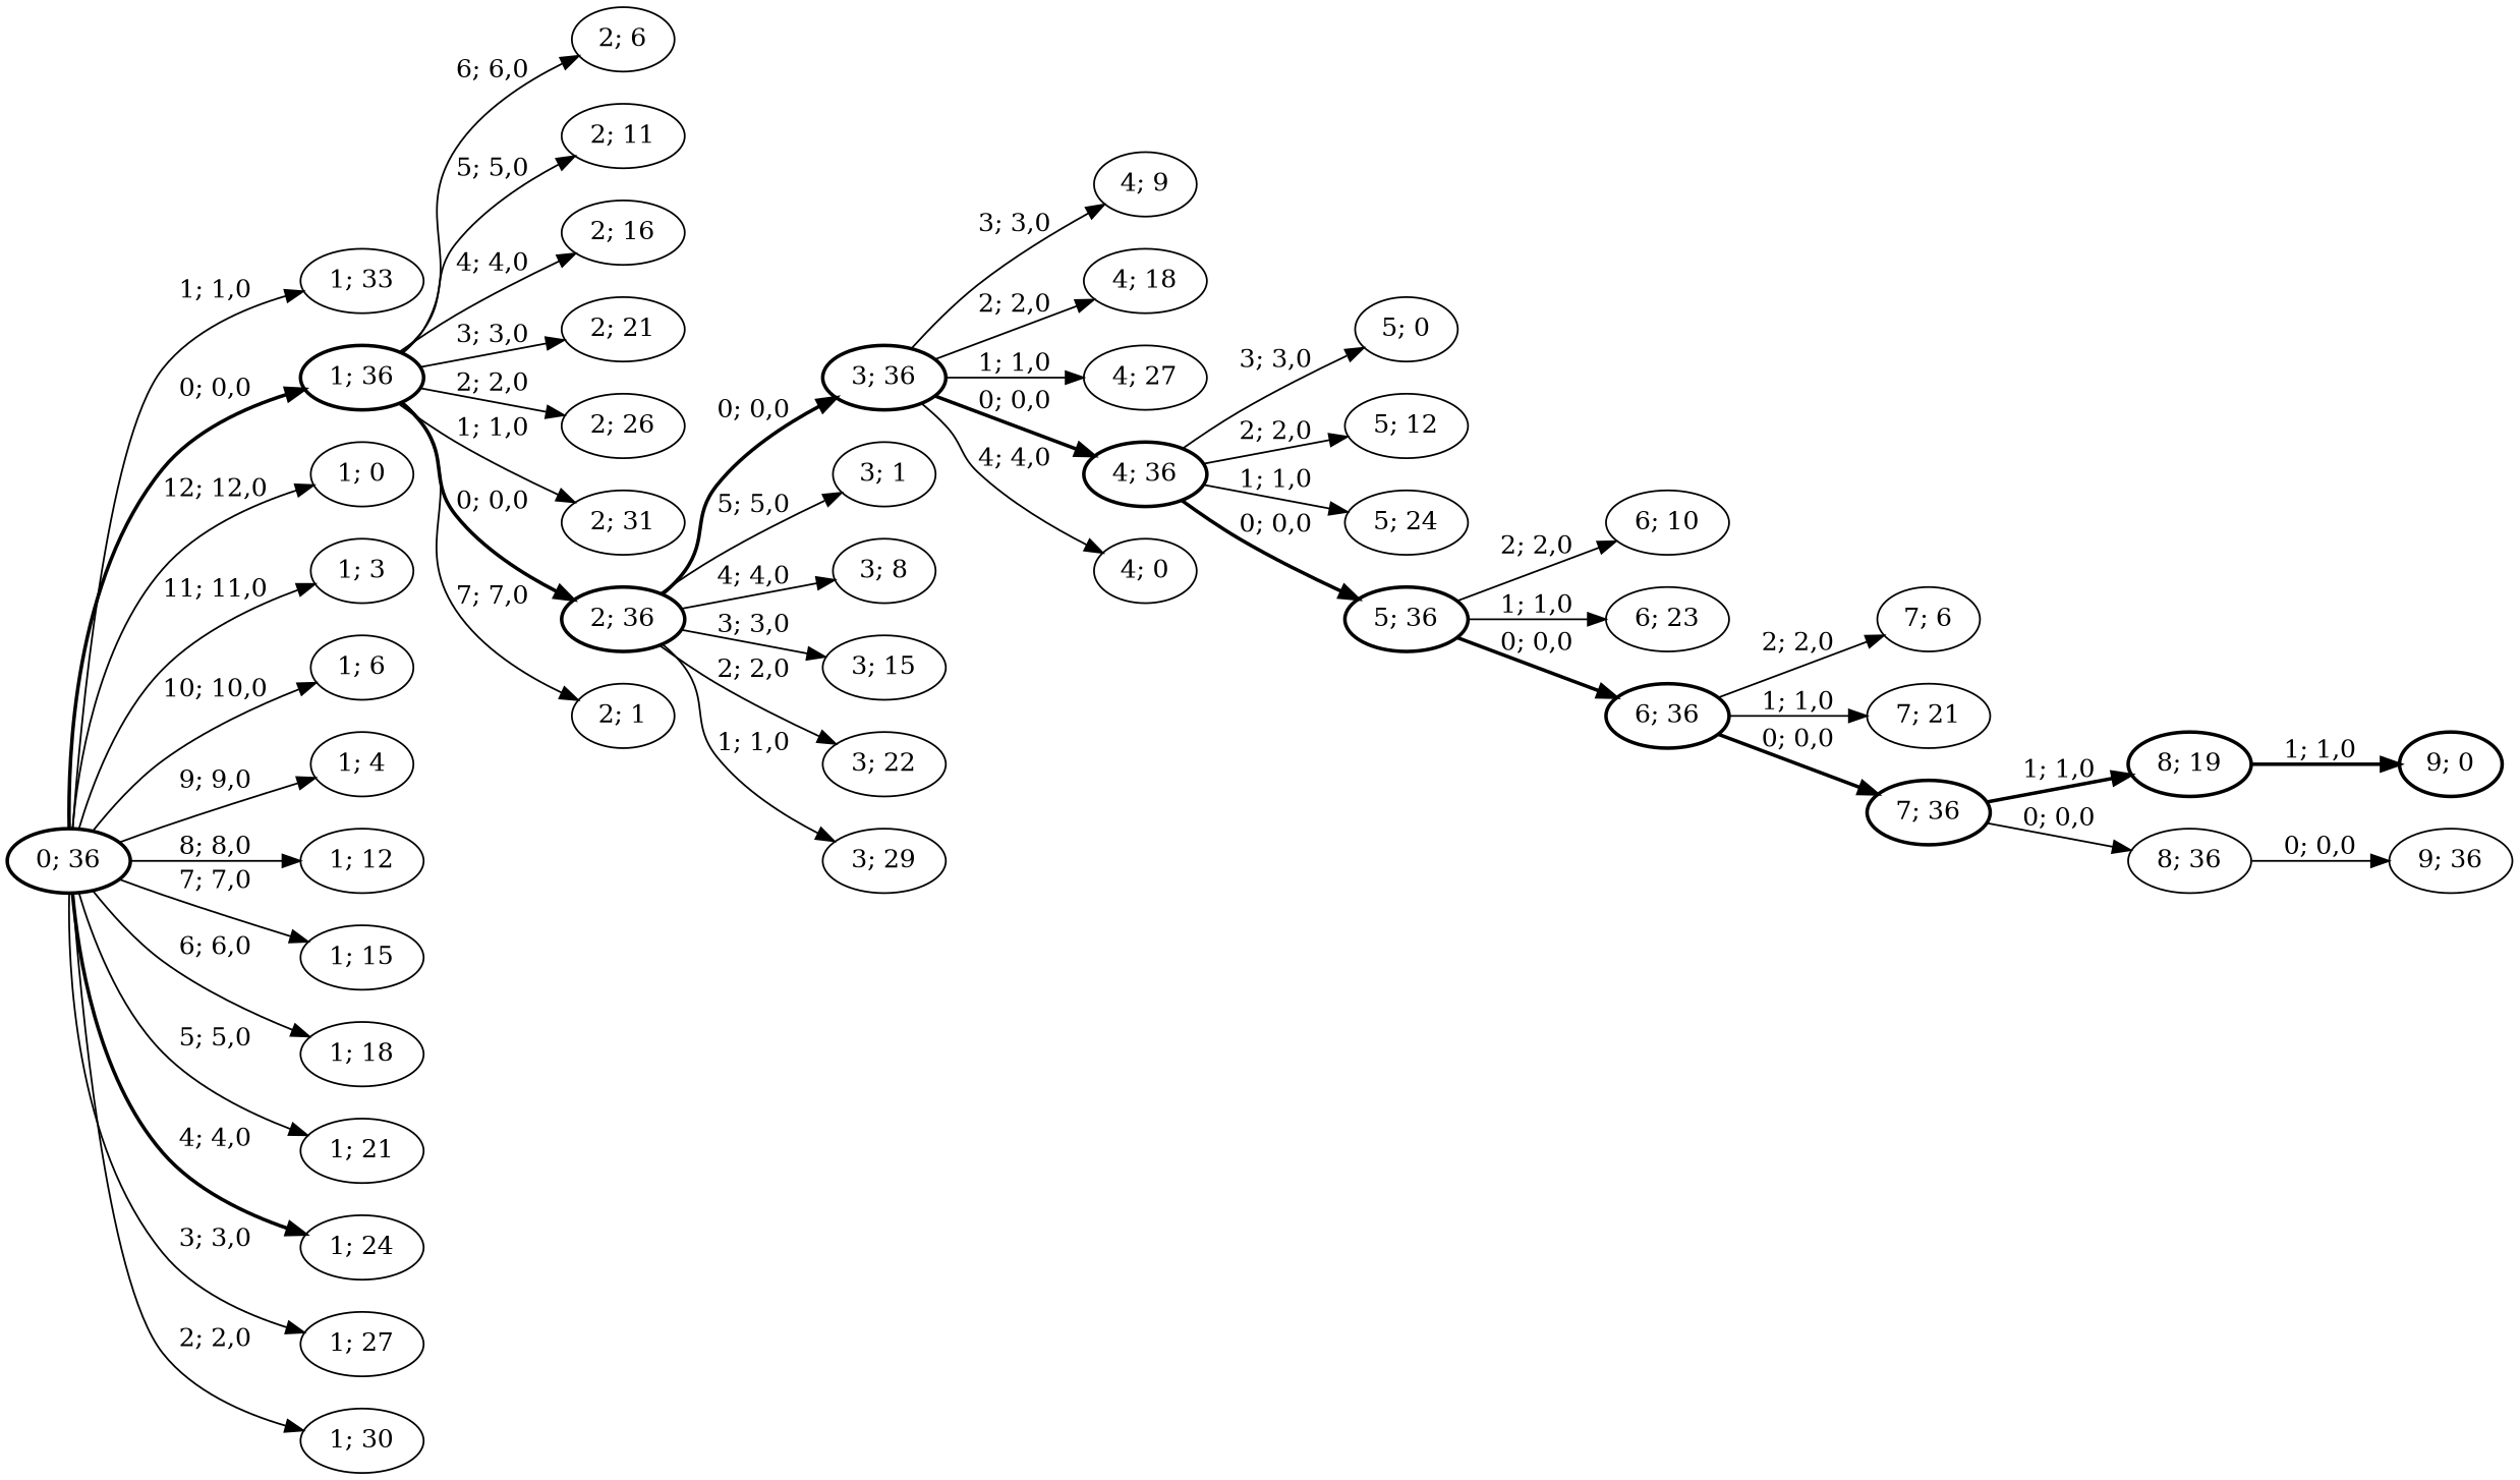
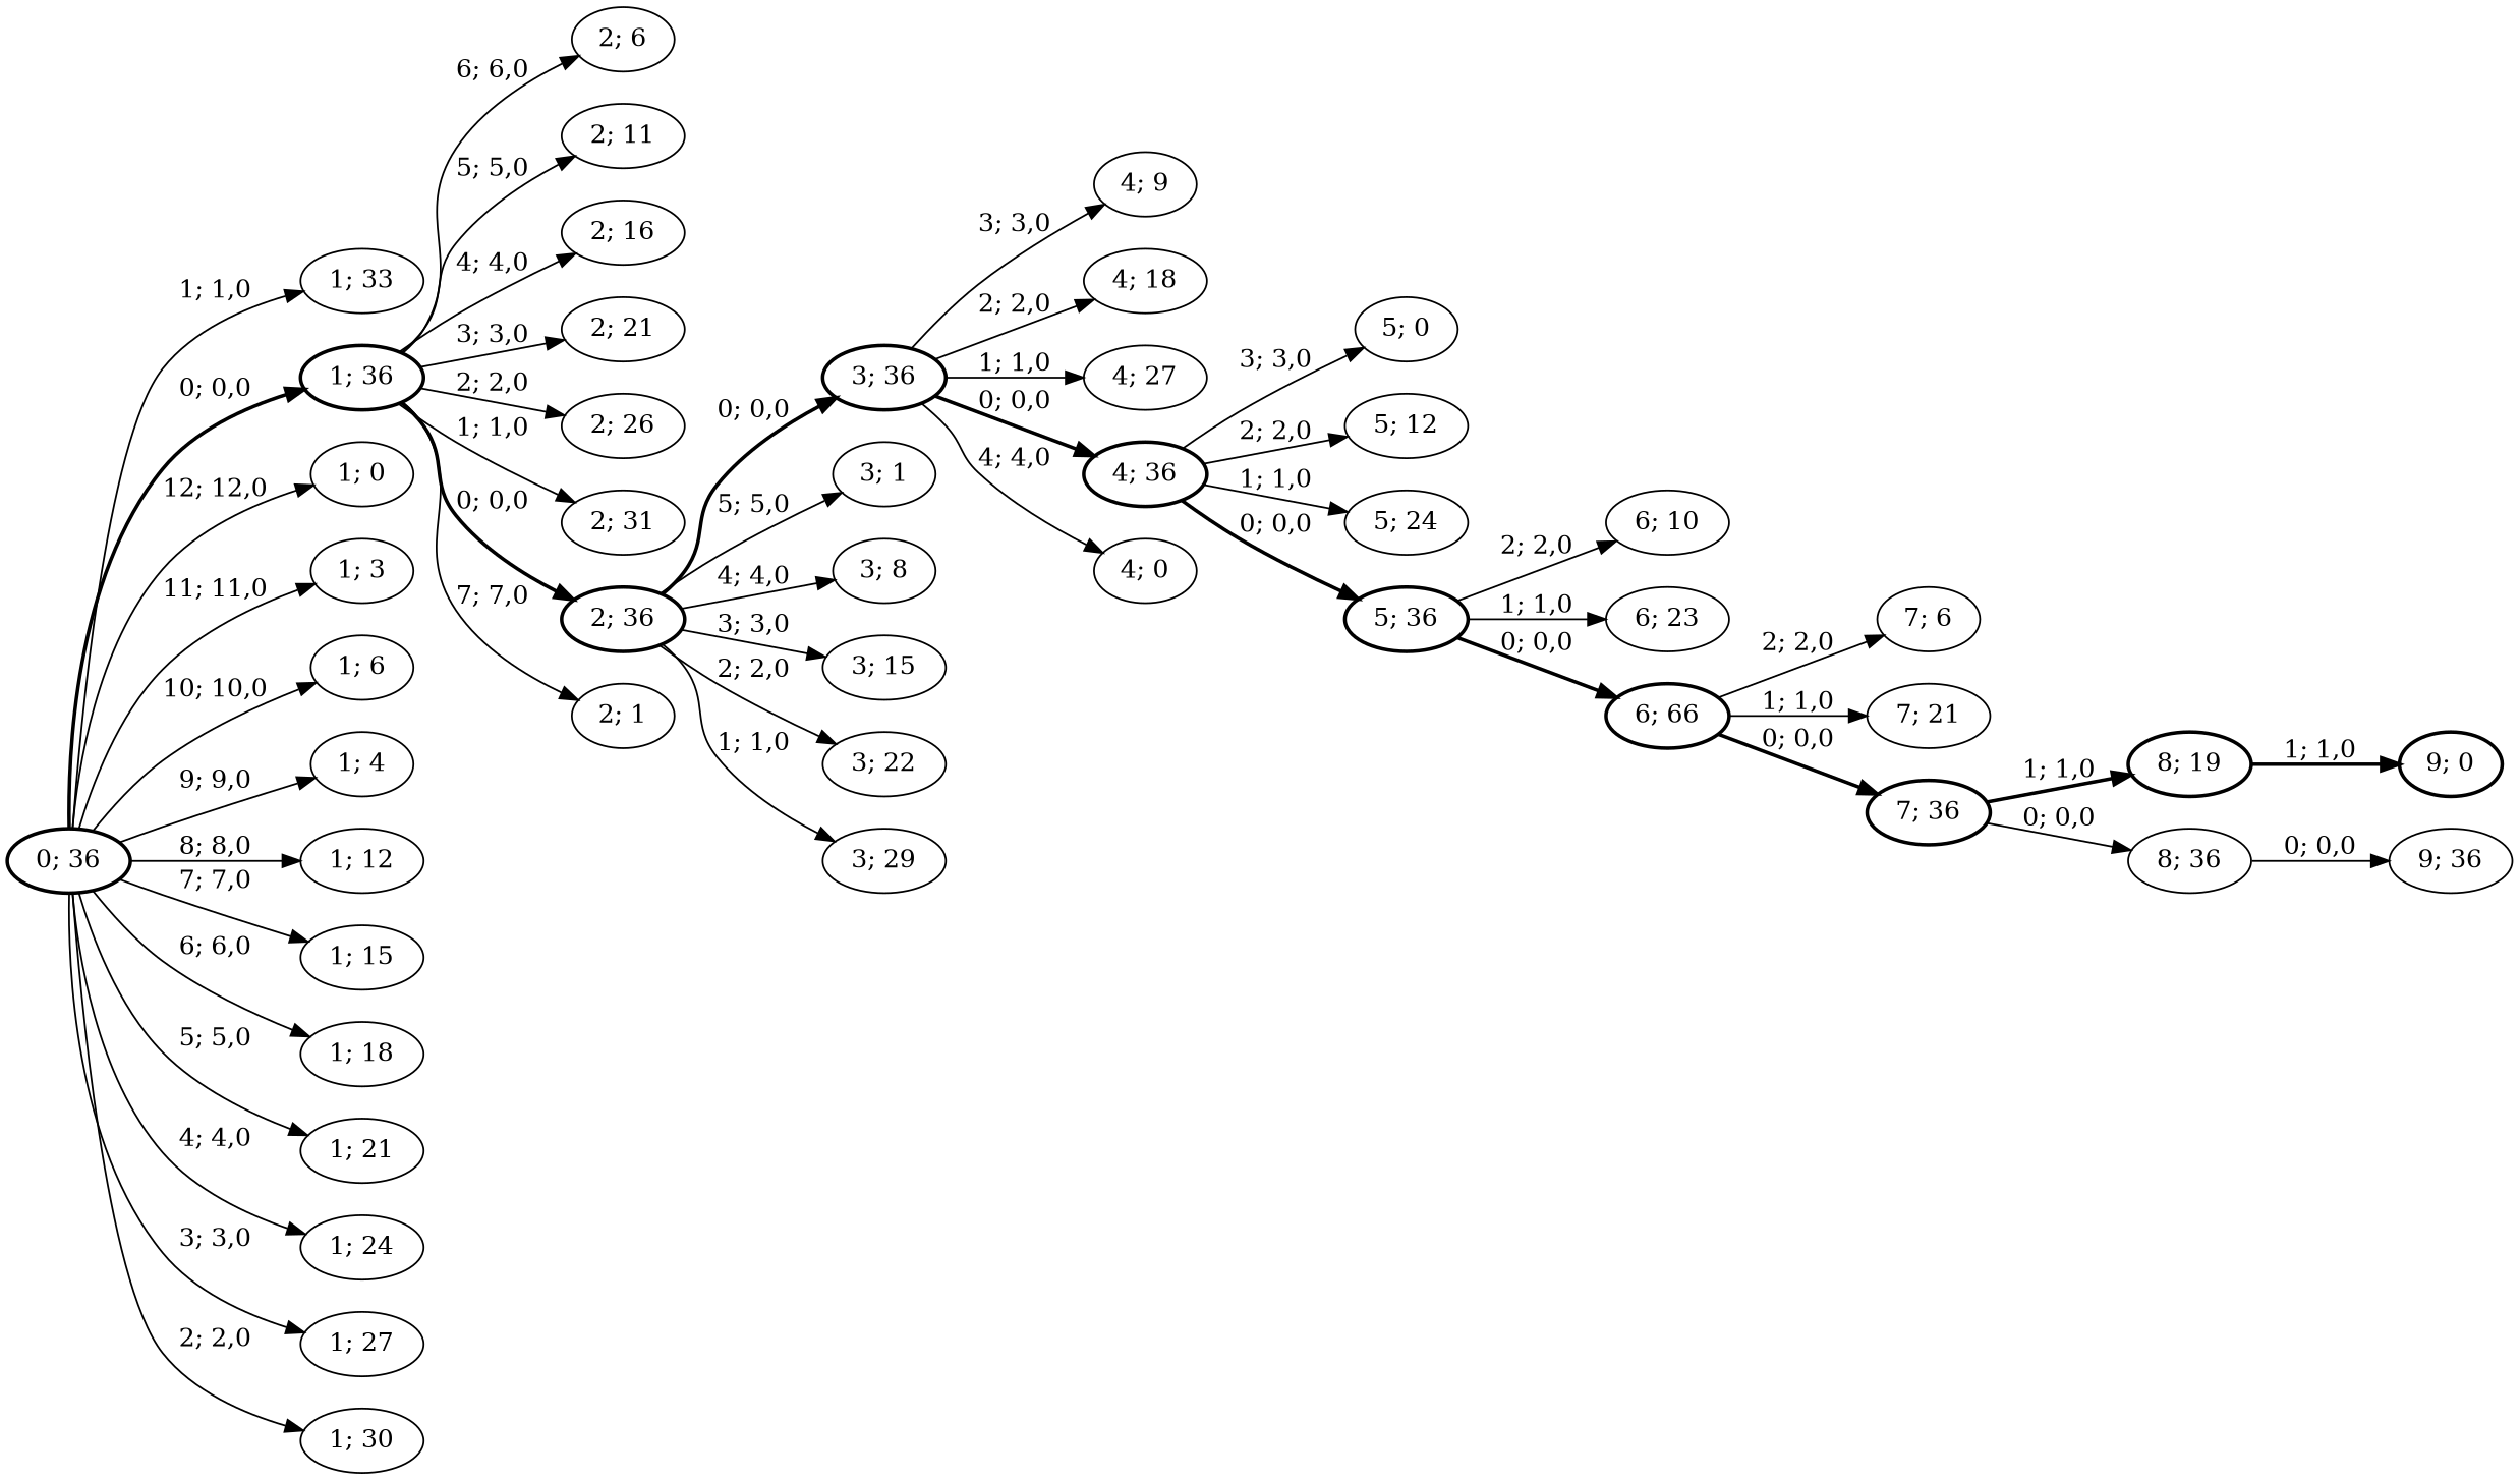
  strict digraph {
    rankdir=LR
    node [style=solid]
    edge [style=solid]
    n1 [label="1; 33"]
    n2 [label="3; 36" style=bold]
    n3 [label="4; 9"]
    n4 [label="4; 18"]
    n5 [label="4; 27"]
    n6 [label="4; 36" style=bold]
    n7 [label="4; 0"]
    n8 [label="5; 0"]
    n9 [label="5; 12"]
    n10 [label="5; 24"]
    n11 [label="5; 36" style=bold]
    n12 [label="1; 36" style=bold]
    n13 [label="2; 6"]
    n14 [label="2; 11"]
    n15 [label="2; 16"]
    n16 [label="2; 21"]
    n17 [label="2; 26"]
    n18 [label="2; 31"]
    n19 [label="2; 36" style=bold]
    n20 [label="2; 1"]
    n21 [label="3; 1"]
    n22 [label="3; 8"]
    n23 [label="3; 15"]
    n24 [label="3; 22"]
    n25 [label="3; 29"]
    n26 [label="6; 10"]
    n27 [label="8; 19" style=bold]
    n28 [label="9; 0" style=bold]
    n29 [label="6; 23"]
    n30 [label="8; 36"]
    n31 [label="9; 36"]
-   n32 [label="6; 36" style=bold]
+   n32 [label="6; 66" style=bold]
    n33 [label="7; 6"]
    n34 [label="7; 21"]
    n35 [label="7; 36" style=bold]
    n36 [label="1; 0"]
    n37 [label="1; 3"]
    n38 [label="0; 36" style=bold]
    n39 [label="1; 6"]
    n40 [label="1; 4"]
    n41 [label="1; 12"]
    n42 [label="1; 15"]
    n43 [label="1; 18"]
    n44 [label="1; 21"]
    n45 [label="1; 24"]
    n46 [label="1; 27"]
    n47 [label="1; 30"]
    n2 -> n3 [label="3; 3,0"]
    n2 -> n4 [label="2; 2,0"]
    n2 -> n5 [label="1; 1,0"]
    n2 -> n6 [label="0; 0,0" style=bold]
    n2 -> n7 [label="4; 4,0"]
    n6 -> n8 [label="3; 3,0"]
    n6 -> n9 [label="2; 2,0"]
    n6 -> n10 [label="1; 1,0"]
    n6 -> n11 [label="0; 0,0" style=bold]
    n11 -> n26 [label="2; 2,0"]
    n11 -> n29 [label="1; 1,0"]
    n11 -> n32 [label="0; 0,0" style=bold]
    n12 -> n13 [label="6; 6,0"]
    n12 -> n14 [label="5; 5,0"]
    n12 -> n15 [label="4; 4,0"]
    n12 -> n16 [label="3; 3,0"]
    n12 -> n17 [label="2; 2,0"]
    n12 -> n18 [label="1; 1,0"]
    n12 -> n19 [label="0; 0,0" style=bold]
    n12 -> n20 [label="7; 7,0"]
    n19 -> n2 [label="0; 0,0" style=bold]
    n19 -> n21 [label="5; 5,0"]
    n19 -> n22 [label="4; 4,0"]
    n19 -> n23 [label="3; 3,0"]
    n19 -> n24 [label="2; 2,0"]
    n19 -> n25 [label="1; 1,0"]
    n27 -> n28 [label="1; 1,0" style=bold]
    n30 -> n31 [label="0; 0,0"]
    n32 -> n33 [label="2; 2,0"]
    n32 -> n34 [label="1; 1,0"]
    n32 -> n35 [label="0; 0,0" style=bold]
    n35 -> n27 [label="1; 1,0" style=bold]
    n35 -> n30 [label="0; 0,0"]
    n38 -> n1 [label="1; 1,0"]
    n38 -> n12 [label="0; 0,0" style=bold]
    n38 -> n36 [label="12; 12,0"]
    n38 -> n37 [label="11; 11,0"]
    n38 -> n39 [label="10; 10,0"]
    n38 -> n40 [label="9; 9,0"]
    n38 -> n41 [label="8; 8,0"]
    n38 -> n42 [label="7; 7,0"]
    n38 -> n43 [label="6; 6,0"]
    n38 -> n44 [label="5; 5,0"]
-   n38 -> n45 [label="4; 4,0" style=bold]
+   n38 -> n45 [label="4; 4,0"]
    n38 -> n46 [label="3; 3,0"]
    n38 -> n47 [label="2; 2,0"]
  }
